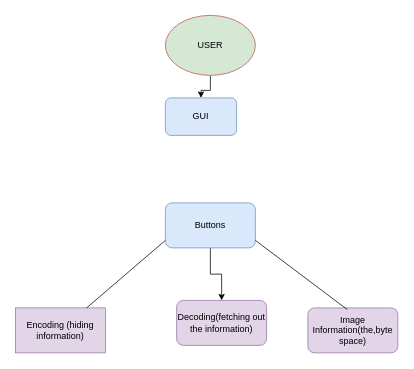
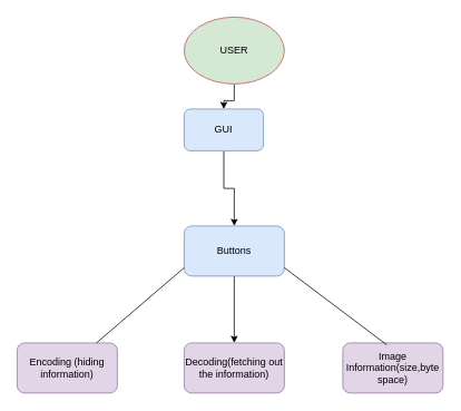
  <mxCell id="0" />
  <mxCell id="1" parent="0" />
+ <mxCell id="2" value="" style="edgeStyle=orthogonalEdgeStyle;rounded=0;orthogonalLoop=1;jettySize=auto;html=1;" edge="1" parent="1" source="3" target="5"><mxGeometry relative="1" as="geometry" /></mxCell>
  <mxCell id="3" value="GUI" style="rounded=1;whiteSpace=wrap;html=1;fillColor=#dae8fc;strokeColor=#6c8ebf;" vertex="1" parent="1"><mxGeometry x="220" y="130" width="95" height="50" as="geometry" /></mxCell>
  <mxCell id="4" value="" style="edgeStyle=orthogonalEdgeStyle;rounded=0;orthogonalLoop=1;jettySize=auto;html=1;" edge="1" parent="1" source="5" target="7"><mxGeometry relative="1" as="geometry" /></mxCell>
  <mxCell id="5" value="Buttons" style="rounded=1;whiteSpace=wrap;html=1;fillColor=#dae8fc;strokeColor=#6c8ebf;" vertex="1" parent="1"><mxGeometry x="220" y="270" width="120" height="60" as="geometry" /></mxCell>
- <mxCell id="6" value="Encoding (hiding information)" style="whiteSpace=wrap;html=1;fillColor=#e1d5e7;strokeColor=#9673a6;rounded=0;" vertex="1" parent="1"><mxGeometry x="20" y="410" width="120" height="60" as="geometry" /></mxCell>
- <mxCell id="7" value="Decoding(fetching out the information)" style="rounded=1;whiteSpace=wrap;html=1;fillColor=#e1d5e7;strokeColor=#9673a6;" vertex="1" parent="1"><mxGeometry x="235" y="400" width="120" height="60" as="geometry" /></mxCell>
- <mxCell id="8" value="Image Information(the,byte&lt;br&gt;space)" style="rounded=1;whiteSpace=wrap;html=1;fillColor=#e1d5e7;strokeColor=#9673a6;" vertex="1" parent="1"><mxGeometry x="410" y="410" width="120" height="60" as="geometry" /></mxCell>
+ <mxCell id="6" value="Encoding (hiding information)" style="rounded=1;whiteSpace=wrap;html=1;fillColor=#e1d5e7;strokeColor=#9673a6;" vertex="1" parent="1"><mxGeometry x="20" y="410" width="120" height="60" as="geometry" /></mxCell>
+ <mxCell id="7" value="Decoding(fetching out the information)" style="rounded=1;whiteSpace=wrap;html=1;fillColor=#e1d5e7;strokeColor=#9673a6;" vertex="1" parent="1"><mxGeometry x="220" y="410" width="120" height="60" as="geometry" /></mxCell>
+ <mxCell id="8" value="Image Information(size,byte&lt;br&gt;space)" style="rounded=1;whiteSpace=wrap;html=1;fillColor=#e1d5e7;strokeColor=#9673a6;" vertex="1" parent="1"><mxGeometry x="410" y="410" width="120" height="60" as="geometry" /></mxCell>
  <mxCell id="9" value="" style="endArrow=none;html=1;rounded=0;" edge="1" parent="1" source="6"><mxGeometry width="50" height="50" relative="1" as="geometry"><mxPoint x="180" y="370" as="sourcePoint" /><mxPoint x="220" y="320" as="targetPoint" /></mxGeometry></mxCell>
  <mxCell id="10" value="" style="endArrow=none;html=1;rounded=0;exitX=0.439;exitY=0.039;exitDx=0;exitDy=0;exitPerimeter=0;" edge="1" parent="1" source="8"><mxGeometry width="50" height="50" relative="1" as="geometry"><mxPoint x="290" y="420" as="sourcePoint" /><mxPoint x="340" y="320" as="targetPoint" /></mxGeometry></mxCell>
  <mxCell id="11" value="" style="edgeStyle=orthogonalEdgeStyle;rounded=0;orthogonalLoop=1;jettySize=auto;html=1;" edge="1" parent="1" source="12" target="3"><mxGeometry relative="1" as="geometry" /></mxCell>
  <mxCell id="12" value="USER" style="ellipse;whiteSpace=wrap;html=1;fillColor=#d5e8d4;strokeColor=#b85450;" vertex="1" parent="1"><mxGeometry x="220" y="20" width="120" height="80" as="geometry" /></mxCell>
